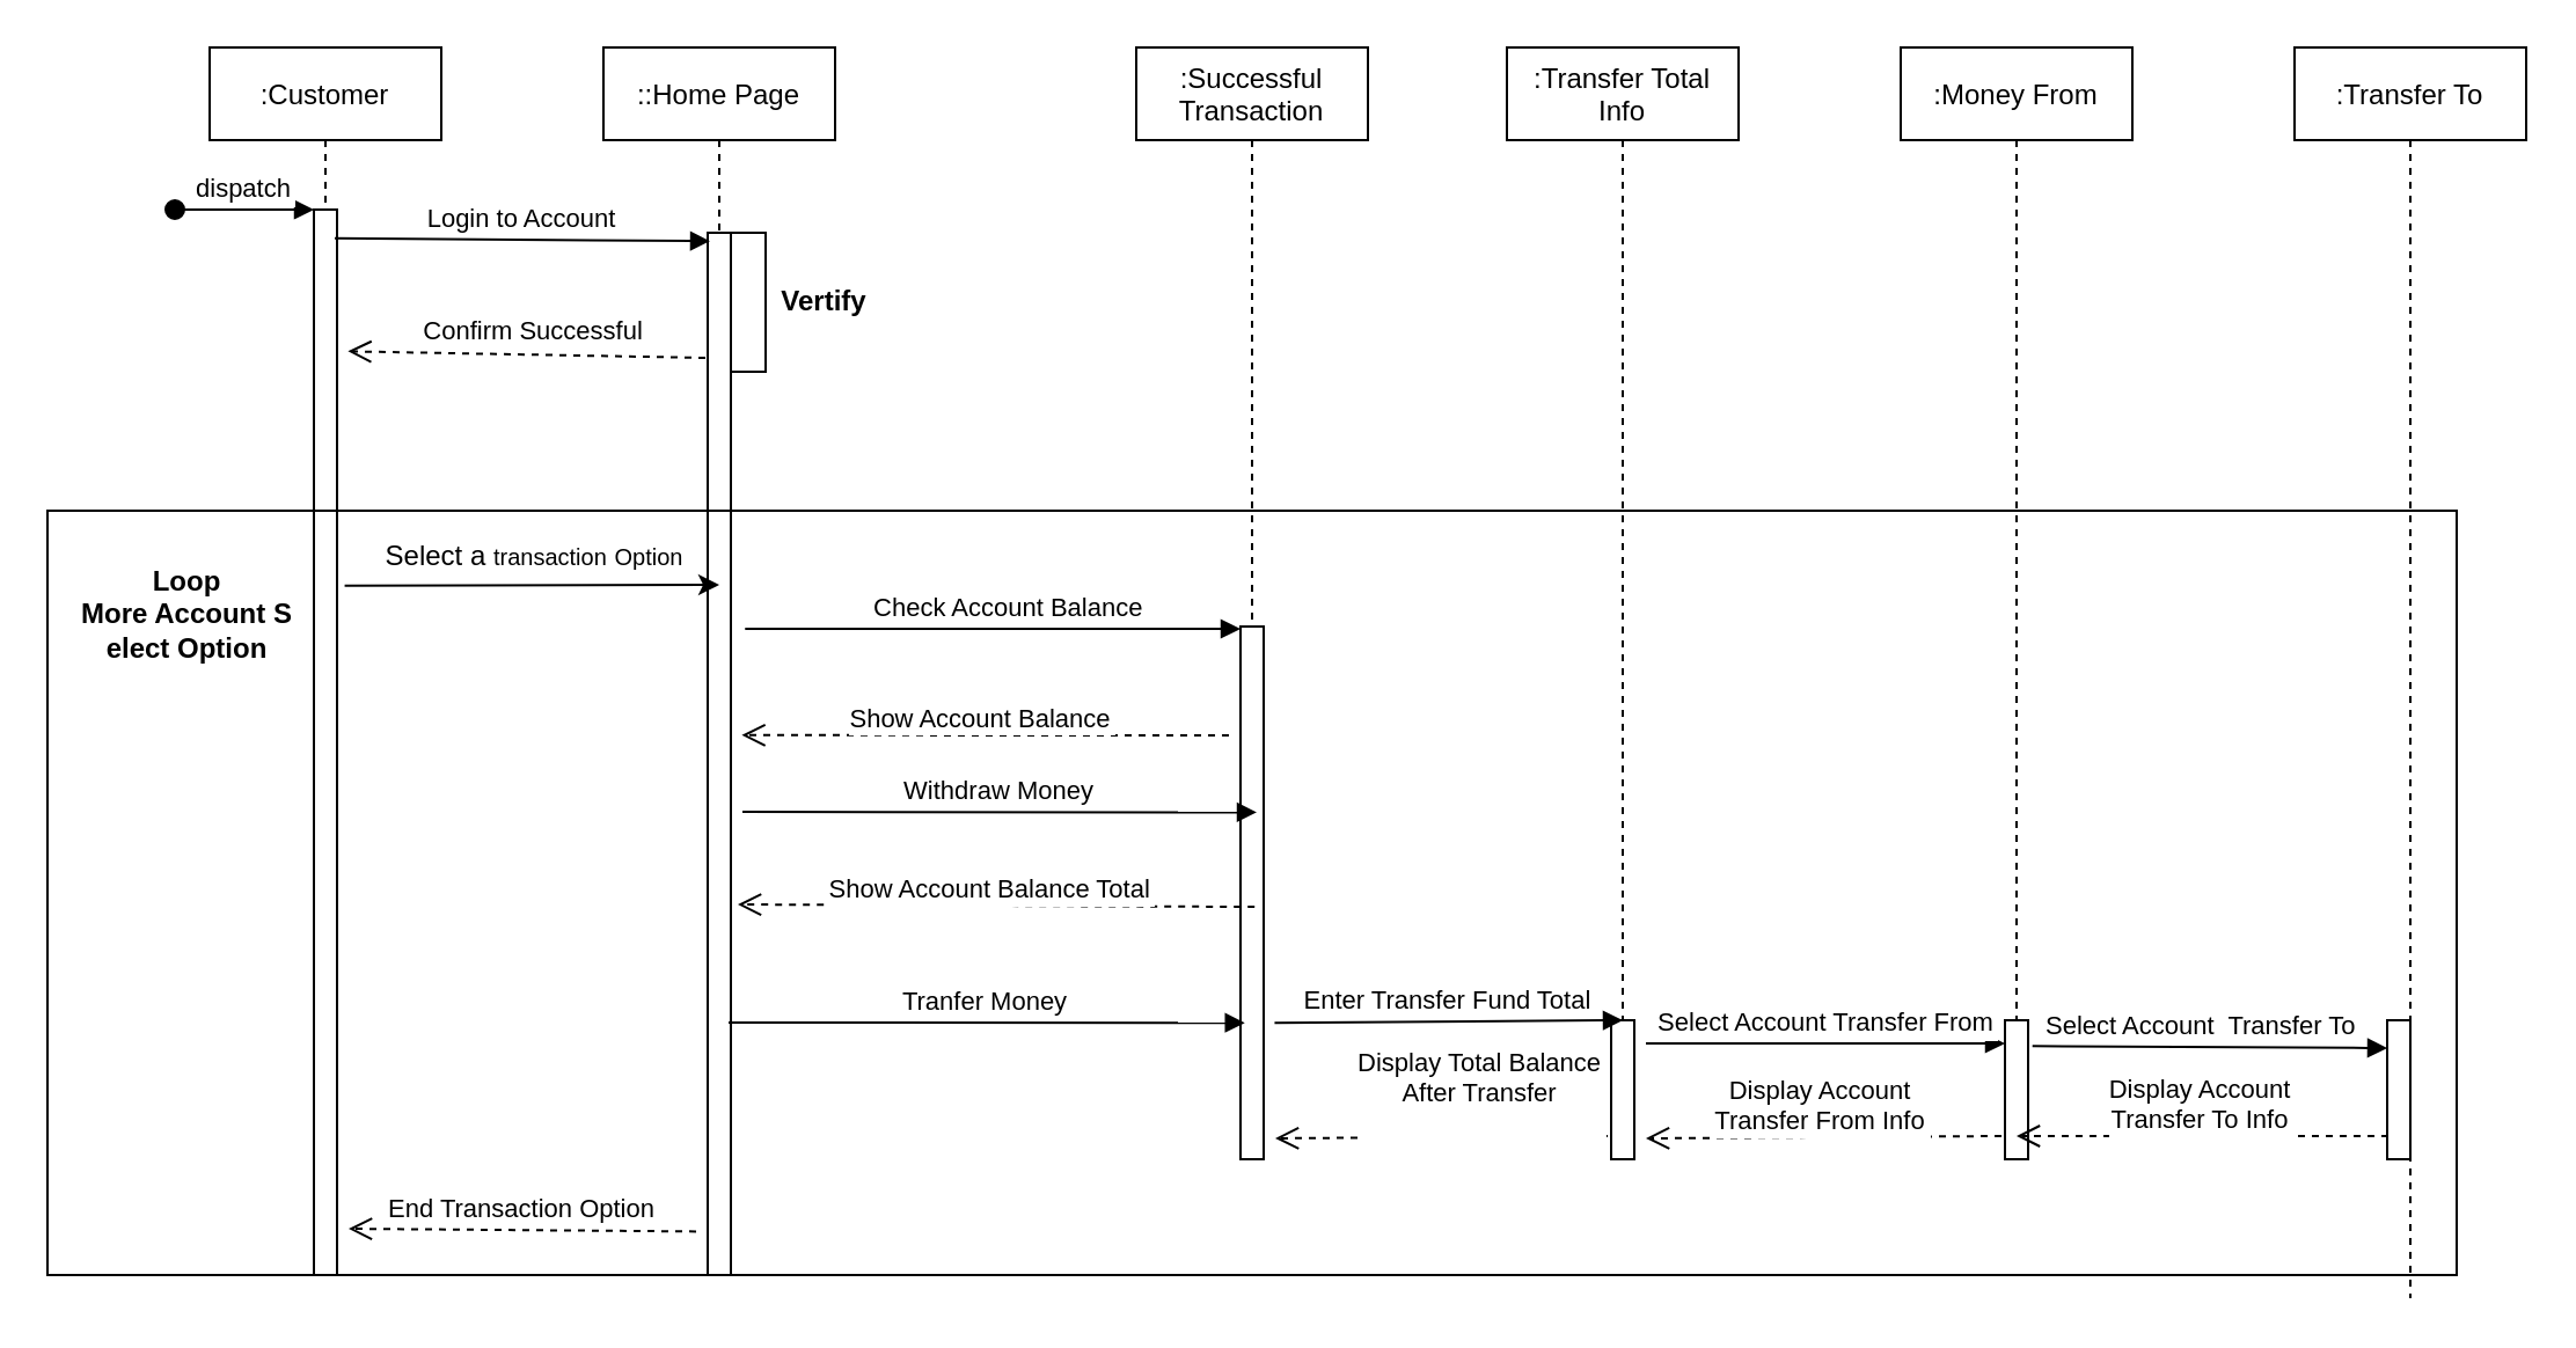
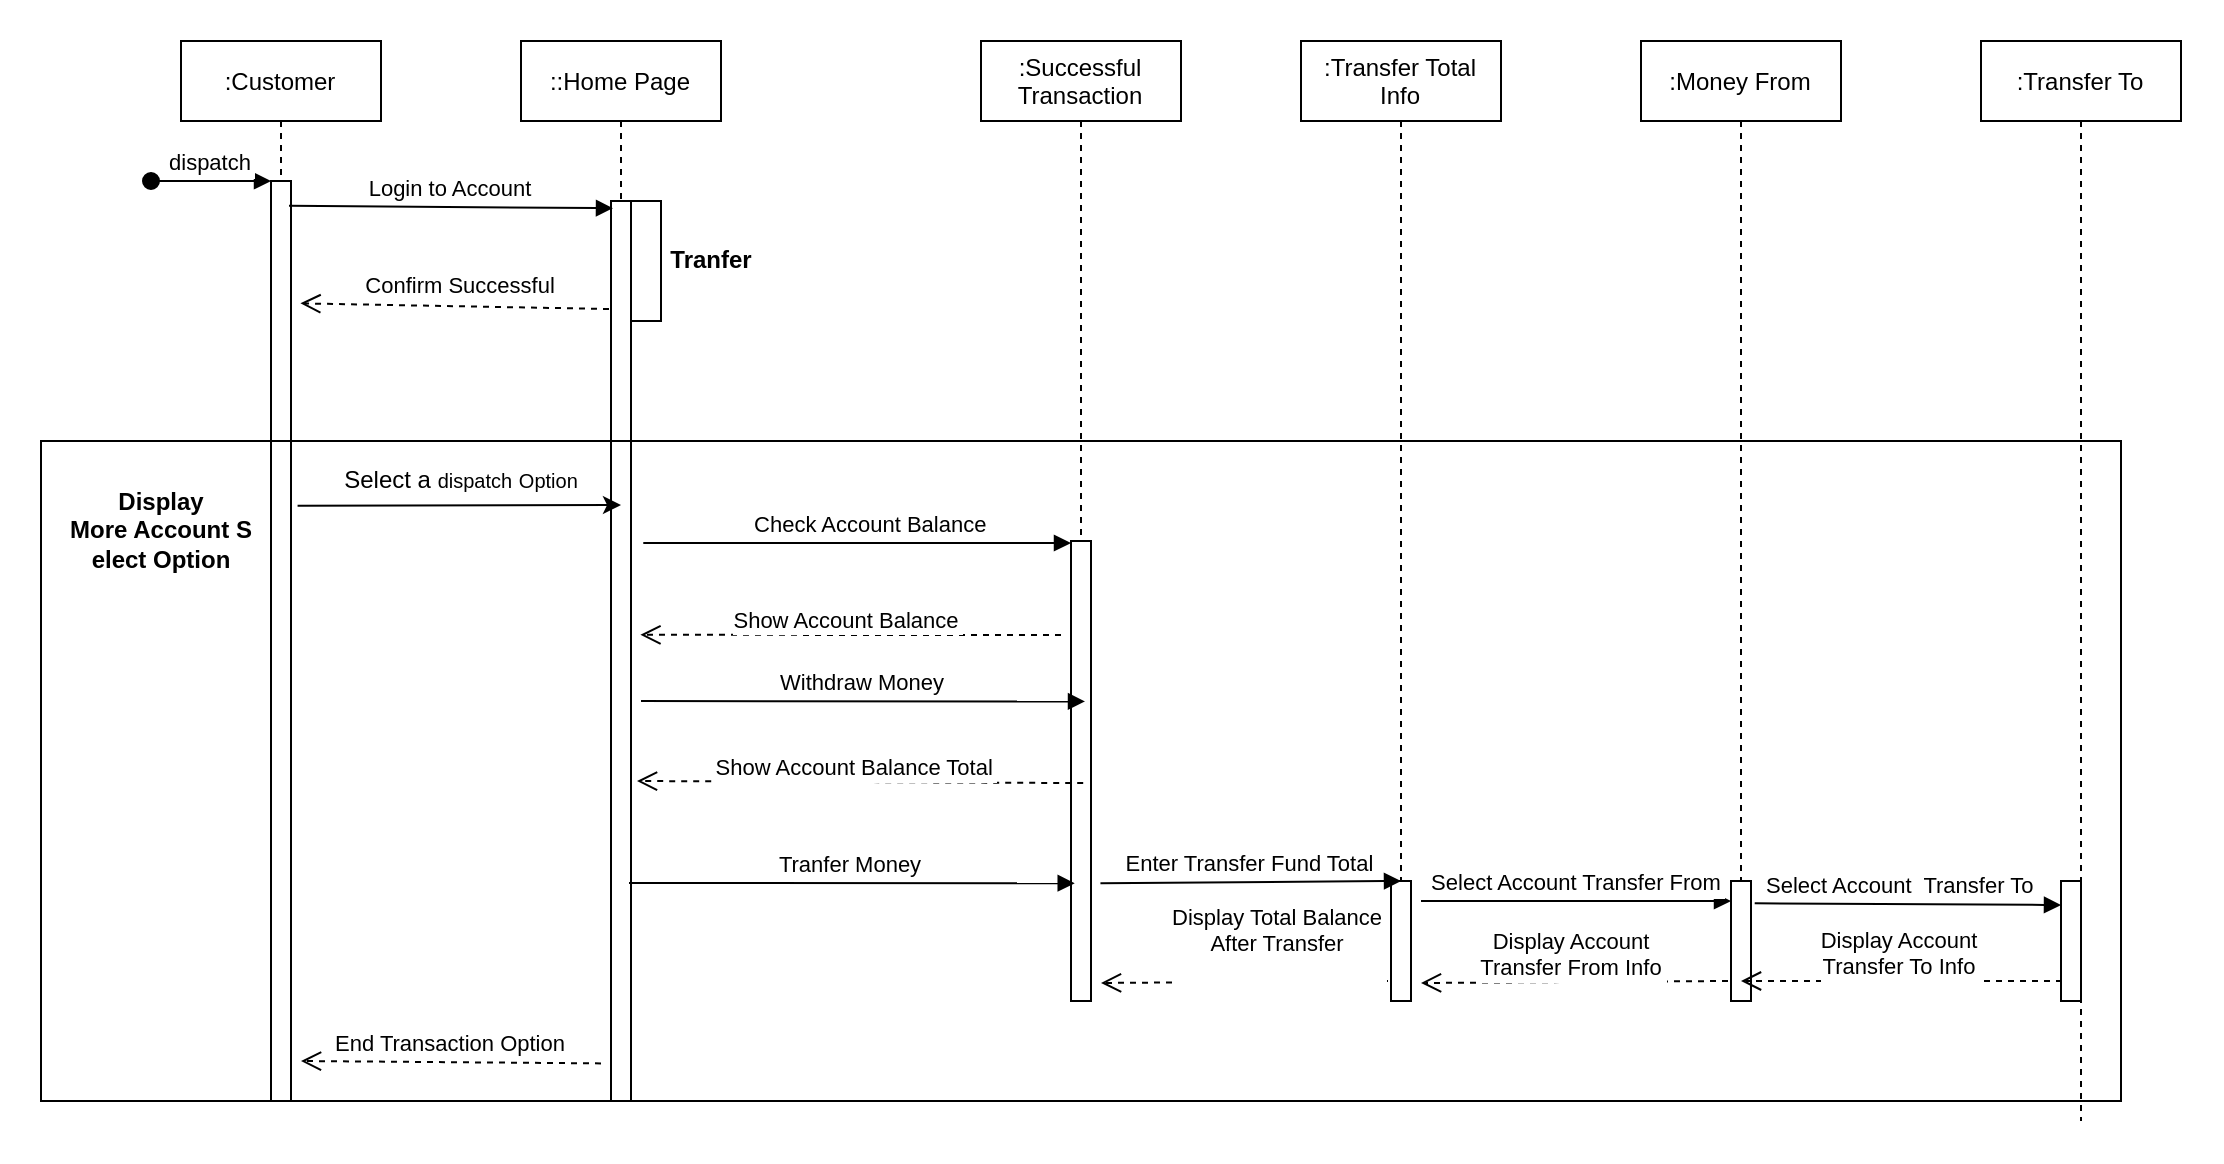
  <mxCell id="0" />
  <mxCell id="1" parent="0" />
  <mxCell id="2" value="" style="rounded=0;whiteSpace=wrap;html=1;" vertex="1" parent="1"><mxGeometry x="310" y="100" width="20" height="60" as="geometry" /></mxCell>
  <mxCell id="3" value=":Customer" style="shape=umlLifeline;perimeter=lifelinePerimeter;container=1;collapsible=0;recursiveResize=0;rounded=0;shadow=0;strokeWidth=1;" parent="1" vertex="1"><mxGeometry x="90" y="20" width="100" height="530" as="geometry" /></mxCell>
  <mxCell id="4" value="" style="points=[];perimeter=orthogonalPerimeter;rounded=0;shadow=0;strokeWidth=1;" parent="3" vertex="1"><mxGeometry x="45" y="70" width="10" height="460" as="geometry" /></mxCell>
  <mxCell id="5" value="dispatch" style="verticalAlign=bottom;startArrow=oval;endArrow=block;startSize=8;shadow=0;strokeWidth=1;" parent="3" target="4" edge="1"><mxGeometry relative="1" as="geometry"><mxPoint x="-15" y="70" as="sourcePoint" /></mxGeometry></mxCell>
  <mxCell id="6" value="::Home Page" style="shape=umlLifeline;perimeter=lifelinePerimeter;container=1;collapsible=0;recursiveResize=0;rounded=0;shadow=0;strokeWidth=1;" parent="1" vertex="1"><mxGeometry x="260" y="20" width="100" height="530" as="geometry" /></mxCell>
  <mxCell id="7" value="" style="points=[];perimeter=orthogonalPerimeter;rounded=0;shadow=0;strokeWidth=1;" parent="6" vertex="1"><mxGeometry x="45" y="80" width="10" height="450" as="geometry" /></mxCell>
  <mxCell id="8" value="Confirm Successful" style="verticalAlign=bottom;endArrow=open;dashed=1;endSize=8;shadow=0;strokeWidth=1;exitX=-0.1;exitY=0.12;exitDx=0;exitDy=0;exitPerimeter=0;entryX=1.471;entryY=0.133;entryDx=0;entryDy=0;entryPerimeter=0;" parent="1" source="7" target="4" edge="1"><mxGeometry x="-0.04" y="-1" relative="1" as="geometry"><mxPoint x="150" y="154" as="targetPoint" /><mxPoint x="290" y="189" as="sourcePoint" /><mxPoint as="offset" /></mxGeometry></mxCell>
  <mxCell id="9" value="Login to Account" style="verticalAlign=bottom;endArrow=block;shadow=0;strokeWidth=1;exitX=0.9;exitY=0.027;exitDx=0;exitDy=0;exitPerimeter=0;entryX=0.1;entryY=0.008;entryDx=0;entryDy=0;entryPerimeter=0;" parent="1" source="4" target="7" edge="1"><mxGeometry relative="1" as="geometry"><mxPoint x="160" y="100" as="sourcePoint" /><mxPoint x="290" y="100" as="targetPoint" /></mxGeometry></mxCell>
  <mxCell id="10" value=":Successful &#10;Transaction" style="shape=umlLifeline;perimeter=lifelinePerimeter;container=1;collapsible=0;recursiveResize=0;rounded=0;shadow=0;strokeWidth=1;spacing=0;" vertex="1" parent="1"><mxGeometry x="490" y="20" width="100" height="480" as="geometry" /></mxCell>
  <mxCell id="11" value="" style="points=[];perimeter=orthogonalPerimeter;rounded=0;shadow=0;strokeWidth=1;" vertex="1" parent="10"><mxGeometry x="45" y="250" width="10" height="230" as="geometry" /></mxCell>
  <mxCell id="12" value=":Transfer Total&#10;Info&#10;" style="shape=umlLifeline;perimeter=lifelinePerimeter;container=1;collapsible=0;recursiveResize=0;rounded=0;shadow=0;strokeWidth=1;verticalAlign=top;" vertex="1" parent="1"><mxGeometry x="650" y="20" width="100" height="480" as="geometry" /></mxCell>
  <mxCell id="13" value="" style="points=[];perimeter=orthogonalPerimeter;rounded=0;shadow=0;strokeWidth=1;" vertex="1" parent="12"><mxGeometry x="45" y="420" width="10" height="60" as="geometry" /></mxCell>
  <mxCell id="14" value=":Money From" style="shape=umlLifeline;perimeter=lifelinePerimeter;container=1;collapsible=0;recursiveResize=0;rounded=0;shadow=0;strokeWidth=1;" vertex="1" parent="1"><mxGeometry x="820" y="20" width="100" height="480" as="geometry" /></mxCell>
  <mxCell id="15" value="" style="points=[];perimeter=orthogonalPerimeter;rounded=0;shadow=0;strokeWidth=1;" vertex="1" parent="14"><mxGeometry x="45" y="420" width="10" height="60" as="geometry" /></mxCell>
  <mxCell id="16" value=":Transfer To" style="shape=umlLifeline;perimeter=lifelinePerimeter;container=1;collapsible=0;recursiveResize=0;rounded=0;shadow=0;strokeWidth=1;" vertex="1" parent="1"><mxGeometry x="990" y="20" width="100" height="540" as="geometry" /></mxCell>
  <mxCell id="17" value="" style="points=[];perimeter=orthogonalPerimeter;rounded=0;shadow=0;strokeWidth=1;" vertex="1" parent="16"><mxGeometry x="40" y="420" width="10" height="60" as="geometry" /></mxCell>
  <mxCell id="18" value="" style="endArrow=classic;html=1;exitX=1.329;exitY=0.353;exitDx=0;exitDy=0;exitPerimeter=0;" edge="1" parent="1" source="4"><mxGeometry width="50" height="50" relative="1" as="geometry"><mxPoint x="150" y="260" as="sourcePoint" /><mxPoint x="310" y="252" as="targetPoint" /></mxGeometry></mxCell>
- <mxCell id="19" value="Select a &lt;font style=&quot;font-size: 10px&quot;&gt;transaction&lt;/font&gt; &lt;font style=&quot;font-size: 10px&quot;&gt;Option&lt;/font&gt;" style="text;html=1;align=center;verticalAlign=middle;resizable=0;points=[];autosize=1;" vertex="1" parent="1"><mxGeometry x="160" y="230" width="140" height="20" as="geometry" /></mxCell>
+ <mxCell id="19" value="Select a &lt;font style=&quot;font-size: 10px&quot;&gt;dispatch&lt;/font&gt; &lt;font style=&quot;font-size: 10px&quot;&gt;Option&lt;/font&gt;" style="text;html=1;align=center;verticalAlign=middle;resizable=0;points=[];autosize=1;" vertex="1" parent="1"><mxGeometry x="160" y="230" width="140" height="20" as="geometry" /></mxCell>
  <mxCell id="20" value="Withdraw Money" style="verticalAlign=bottom;endArrow=block;shadow=0;strokeWidth=1;entryX=0.52;entryY=0.688;entryDx=0;entryDy=0;entryPerimeter=0;" edge="1" parent="1" target="10"><mxGeometry relative="1" as="geometry"><mxPoint x="320" y="350" as="sourcePoint" /><mxPoint x="640" y="350" as="targetPoint" /></mxGeometry></mxCell>
  <mxCell id="21" value="Show Account Balance Total" style="verticalAlign=bottom;endArrow=open;dashed=1;endSize=8;shadow=0;strokeWidth=1;spacing=0;exitX=0.511;exitY=0.773;exitDx=0;exitDy=0;exitPerimeter=0;" edge="1" parent="1" source="10"><mxGeometry x="0.021" relative="1" as="geometry"><mxPoint x="318" y="390" as="targetPoint" /><mxPoint x="573.5" y="390" as="sourcePoint" /><mxPoint as="offset" /></mxGeometry></mxCell>
  <mxCell id="22" value="Check Account Balance" style="verticalAlign=bottom;endArrow=block;shadow=0;strokeWidth=1;exitX=1.614;exitY=0.38;exitDx=0;exitDy=0;exitPerimeter=0;" edge="1" parent="1" source="7" target="11"><mxGeometry x="0.065" relative="1" as="geometry"><mxPoint x="320" y="273" as="sourcePoint" /><mxPoint x="645" y="270" as="targetPoint" /><mxPoint as="offset" /></mxGeometry></mxCell>
  <mxCell id="23" value="Show Account Balance" style="verticalAlign=bottom;endArrow=open;dashed=1;endSize=8;shadow=0;strokeWidth=1;spacing=0;entryX=1.471;entryY=0.482;entryDx=0;entryDy=0;entryPerimeter=0;" edge="1" parent="1" target="7"><mxGeometry x="0.021" relative="1" as="geometry"><mxPoint x="380" y="311" as="targetPoint" /><mxPoint x="530" y="317" as="sourcePoint" /><mxPoint as="offset" /></mxGeometry></mxCell>
  <mxCell id="24" value="Tranfer Money" style="verticalAlign=bottom;endArrow=block;shadow=0;strokeWidth=1;entryX=0.186;entryY=0.744;entryDx=0;entryDy=0;entryPerimeter=0;" edge="1" parent="1" target="11"><mxGeometry relative="1" as="geometry"><mxPoint x="314" y="441" as="sourcePoint" /><mxPoint x="630" y="441" as="targetPoint" /></mxGeometry></mxCell>
  <mxCell id="25" value="Enter Transfer Fund Total" style="verticalAlign=bottom;endArrow=block;shadow=0;strokeWidth=1;exitX=1.471;exitY=0.744;exitDx=0;exitDy=0;exitPerimeter=0;" edge="1" parent="1" source="11"><mxGeometry relative="1" as="geometry"><mxPoint x="690" y="440" as="sourcePoint" /><mxPoint x="700" y="440" as="targetPoint" /></mxGeometry></mxCell>
  <mxCell id="26" value="Select Account Transfer From" style="verticalAlign=bottom;endArrow=block;shadow=0;strokeWidth=1;" edge="1" parent="1"><mxGeometry relative="1" as="geometry"><mxPoint x="710" y="450" as="sourcePoint" /><mxPoint x="865" y="450" as="targetPoint" /></mxGeometry></mxCell>
  <mxCell id="27" value="Select Account  Transfer To" style="verticalAlign=bottom;endArrow=block;shadow=0;strokeWidth=1;exitX=1.186;exitY=0.186;exitDx=0;exitDy=0;exitPerimeter=0;" edge="1" parent="1" source="15"><mxGeometry x="-0.045" relative="1" as="geometry"><mxPoint x="990" y="450" as="sourcePoint" /><mxPoint x="1030" y="452" as="targetPoint" /><mxPoint as="offset" /></mxGeometry></mxCell>
  <mxCell id="28" value="Display Account &#10;Transfer To Info" style="verticalAlign=bottom;endArrow=open;dashed=1;endSize=8;shadow=0;strokeWidth=1;spacing=0;" edge="1" parent="1"><mxGeometry x="0.003" relative="1" as="geometry"><mxPoint x="870" y="490" as="targetPoint" /><mxPoint x="1030.5" y="490" as="sourcePoint" /><mxPoint x="-1" as="offset" /></mxGeometry></mxCell>
  <mxCell id="29" value="Display Account &#10;Transfer From Info" style="verticalAlign=bottom;endArrow=open;dashed=1;endSize=8;shadow=0;strokeWidth=1;spacing=0;" edge="1" parent="1"><mxGeometry x="0.021" relative="1" as="geometry"><mxPoint x="710" y="491" as="targetPoint" /><mxPoint x="863.5" y="490" as="sourcePoint" /><mxPoint as="offset" /></mxGeometry></mxCell>
  <mxCell id="30" value="Display Total Balance &#10;After Transfer&#10;" style="verticalAlign=bottom;endArrow=open;dashed=1;endSize=8;shadow=0;strokeWidth=1;spacing=0;" edge="1" parent="1"><mxGeometry x="-0.254" y="1" relative="1" as="geometry"><mxPoint x="550" y="491" as="targetPoint" /><mxPoint x="693.5" y="490" as="sourcePoint" /><mxPoint x="-1" as="offset" /></mxGeometry></mxCell>
  <mxCell id="31" value="End Transaction Option" style="verticalAlign=bottom;endArrow=open;dashed=1;endSize=8;shadow=0;strokeWidth=1;exitX=0;exitY=0.225;exitDx=0;exitDy=0;exitPerimeter=0;" edge="1" parent="1"><mxGeometry relative="1" as="geometry"><mxPoint x="150" y="530" as="targetPoint" /><mxPoint x="300" y="531.19" as="sourcePoint" /></mxGeometry></mxCell>
- <mxCell id="32" value="Vertify" style="text;html=1;align=center;verticalAlign=middle;resizable=0;points=[];autosize=1;fontStyle=1" vertex="1" parent="1"><mxGeometry x="330" y="120" width="50" height="20" as="geometry" /></mxCell>
+ <mxCell id="32" value="Tranfer" style="text;html=1;align=center;verticalAlign=middle;resizable=0;points=[];autosize=1;fontStyle=1" vertex="1" parent="1"><mxGeometry x="330" y="120" width="50" height="20" as="geometry" /></mxCell>
  <mxCell id="33" value="" style="rounded=0;whiteSpace=wrap;html=1;fillColor=none;" vertex="1" parent="1"><mxGeometry x="20" y="220" width="1040" height="330" as="geometry" /></mxCell>
- <mxCell id="34" value="&lt;div&gt;Loop&lt;/div&gt;&lt;div&gt;More Account S&lt;/div&gt;&lt;div&gt;elect Option&lt;br&gt;&lt;/div&gt;" style="text;html=1;align=center;verticalAlign=middle;resizable=0;points=[];autosize=1;fontStyle=1" vertex="1" parent="1"><mxGeometry x="25" y="240" width="110" height="50" as="geometry" /></mxCell>
+ <mxCell id="34" value="&lt;div&gt;Display&lt;/div&gt;&lt;div&gt;More Account S&lt;/div&gt;&lt;div&gt;elect Option&lt;br&gt;&lt;/div&gt;" style="text;html=1;align=center;verticalAlign=middle;resizable=0;points=[];autosize=1;fontStyle=1" vertex="1" parent="1"><mxGeometry x="25" y="240" width="110" height="50" as="geometry" /></mxCell>
